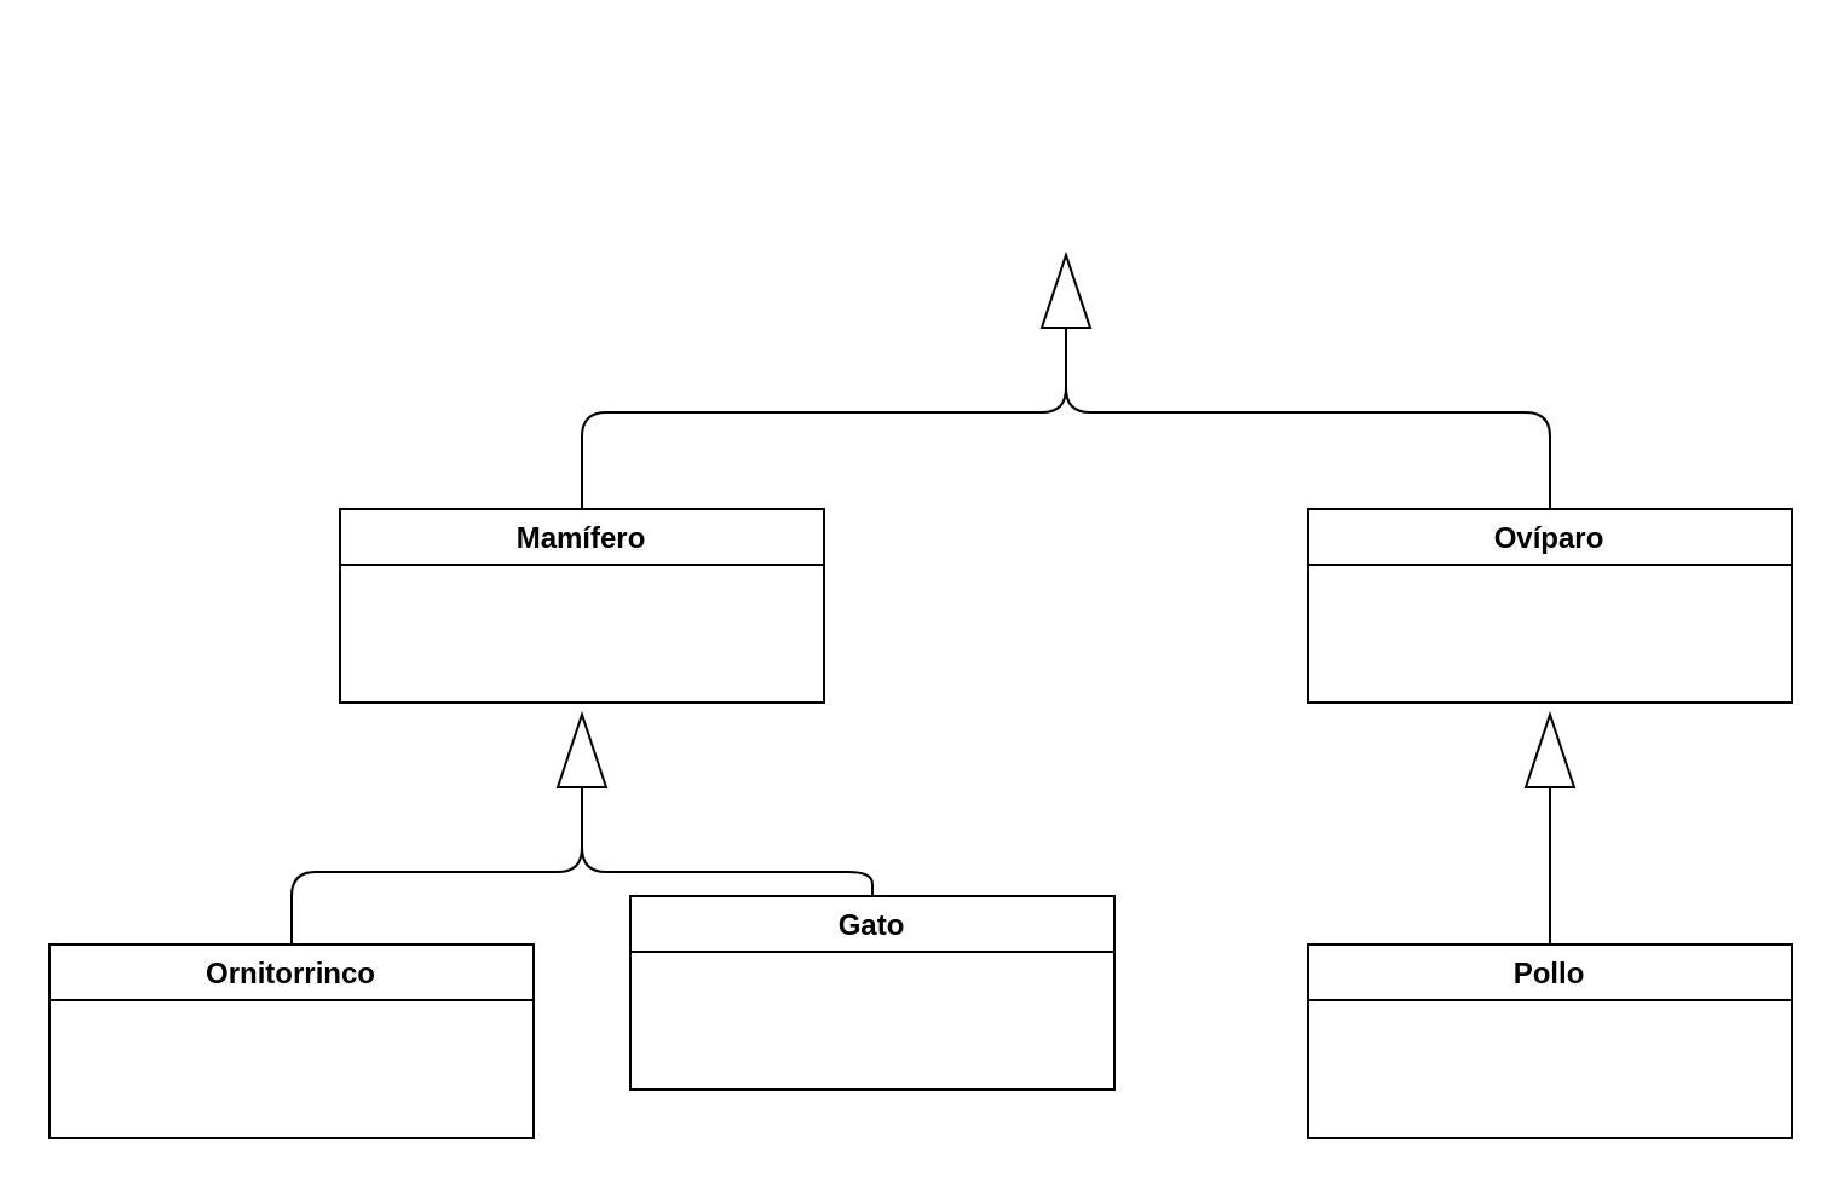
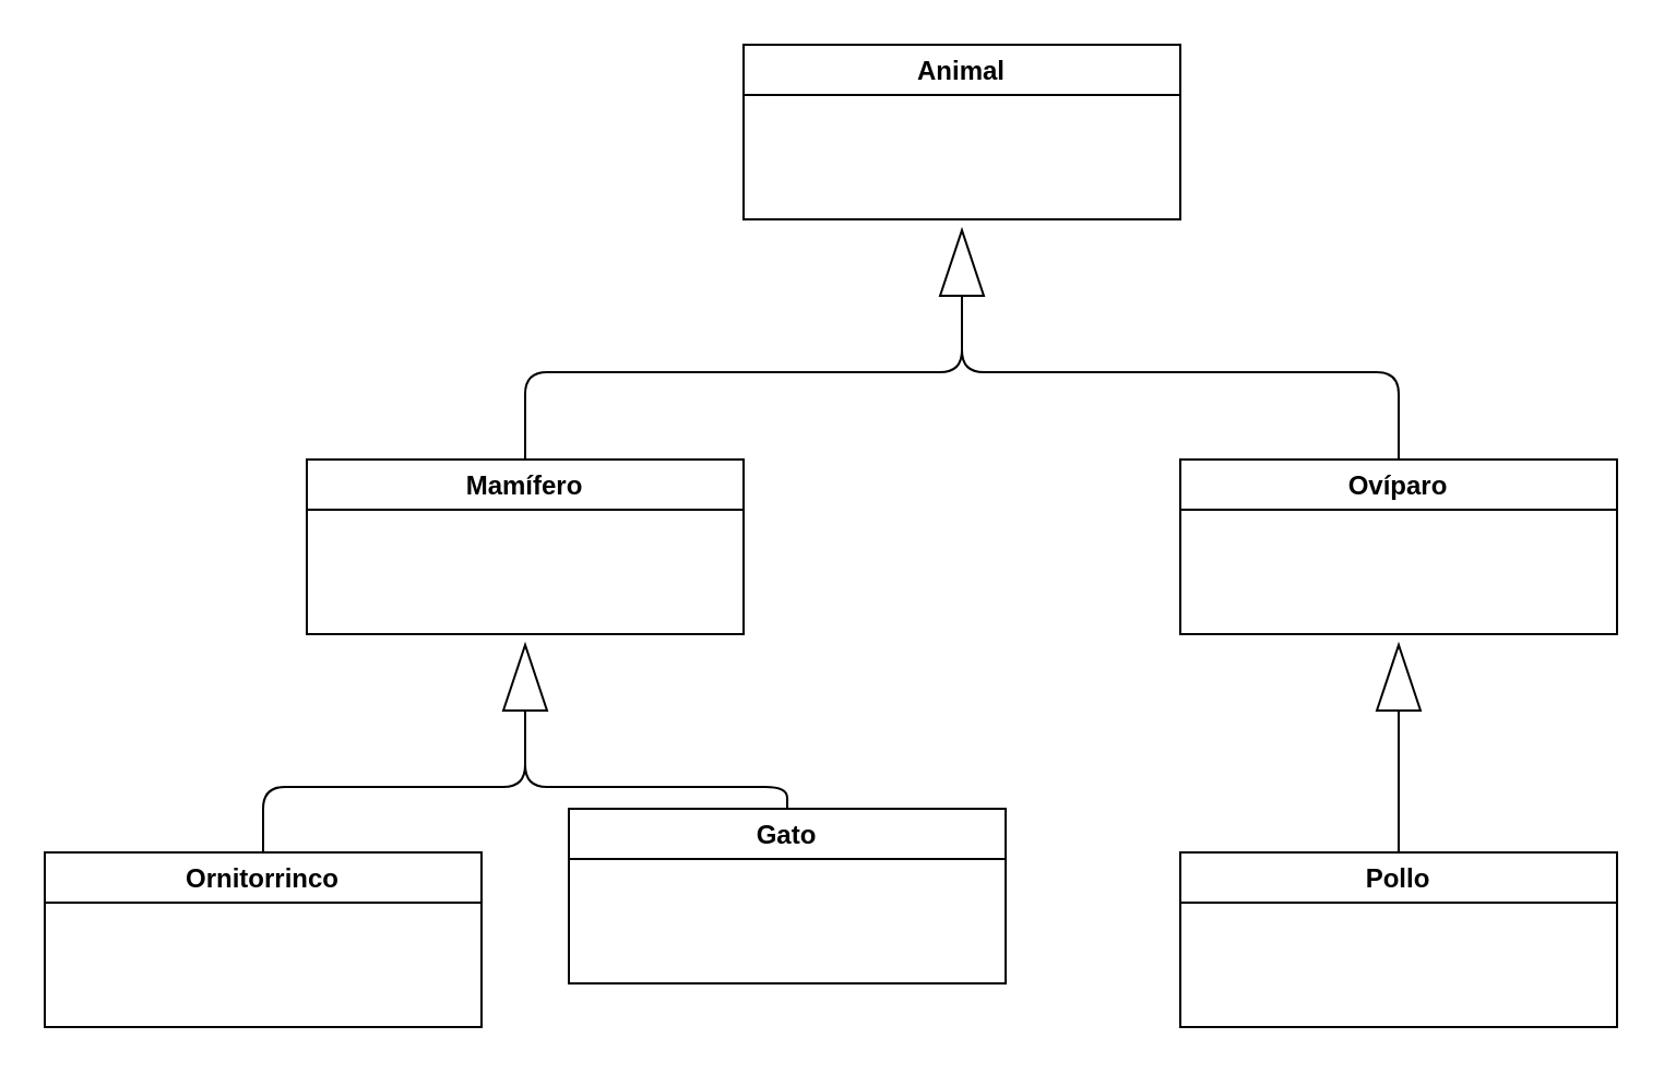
  <mxCell id="0" />
  <mxCell id="1" parent="0" />
+ <mxCell id="2" value="Animal" style="swimlane;" vertex="1" parent="1"><mxGeometry x="340" y="20" width="200" height="80" as="geometry" /></mxCell>
  <mxCell id="3" value="Mamífero" style="swimlane;" vertex="1" parent="1"><mxGeometry x="140" y="210" width="200" height="80" as="geometry" /></mxCell>
  <mxCell id="4" value="Ovíparo" style="swimlane;" vertex="1" parent="1"><mxGeometry x="540" y="210" width="200" height="80" as="geometry" /></mxCell>
  <mxCell id="5" value="" style="triangle;whiteSpace=wrap;html=1;rotation=-90;" vertex="1" parent="1"><mxGeometry x="425" y="110" width="30" height="20" as="geometry" /></mxCell>
  <mxCell id="6" value="" style="endArrow=none;html=1;exitX=0.5;exitY=0;exitDx=0;exitDy=0;entryX=0;entryY=0.5;entryDx=0;entryDy=0;" edge="1" parent="1" source="3" target="5"><mxGeometry width="50" height="50" relative="1" as="geometry"><mxPoint x="390" y="230" as="sourcePoint" /><mxPoint x="440" y="180" as="targetPoint" /><Array as="points"><mxPoint x="240" y="170" /><mxPoint x="440" y="170" /></Array></mxGeometry></mxCell>
  <mxCell id="7" value="" style="endArrow=none;html=1;entryX=0;entryY=0.5;entryDx=0;entryDy=0;exitX=0.5;exitY=0;exitDx=0;exitDy=0;" edge="1" parent="1" source="4" target="5"><mxGeometry width="50" height="50" relative="1" as="geometry"><mxPoint x="390" y="230" as="sourcePoint" /><mxPoint x="440" y="180" as="targetPoint" /><Array as="points"><mxPoint x="640" y="170" /><mxPoint x="440" y="170" /></Array></mxGeometry></mxCell>
  <mxCell id="8" value="Gato" style="swimlane;" vertex="1" parent="1"><mxGeometry x="260" y="370" width="200" height="80" as="geometry" /></mxCell>
  <mxCell id="9" value="Ornitorrinco" style="swimlane;" vertex="1" parent="1"><mxGeometry x="20" y="390" width="200" height="80" as="geometry" /></mxCell>
  <mxCell id="10" value="Pollo" style="swimlane;" vertex="1" parent="1"><mxGeometry x="540" y="390" width="200" height="80" as="geometry" /></mxCell>
  <mxCell id="11" value="" style="triangle;whiteSpace=wrap;html=1;rotation=-90;" vertex="1" parent="1"><mxGeometry x="225" y="300" width="30" height="20" as="geometry" /></mxCell>
  <mxCell id="12" value="" style="triangle;whiteSpace=wrap;html=1;rotation=-90;" vertex="1" parent="1"><mxGeometry x="625" y="300" width="30" height="20" as="geometry" /></mxCell>
  <mxCell id="13" value="" style="endArrow=none;html=1;entryX=0;entryY=0.5;entryDx=0;entryDy=0;exitX=0.5;exitY=0;exitDx=0;exitDy=0;" edge="1" parent="1" source="10" target="12"><mxGeometry width="50" height="50" relative="1" as="geometry"><mxPoint x="420" y="370" as="sourcePoint" /><mxPoint x="470" y="320" as="targetPoint" /></mxGeometry></mxCell>
  <mxCell id="14" value="" style="endArrow=none;html=1;entryX=0;entryY=0.5;entryDx=0;entryDy=0;exitX=0.5;exitY=0;exitDx=0;exitDy=0;" edge="1" parent="1" source="8" target="11"><mxGeometry width="50" height="50" relative="1" as="geometry"><mxPoint x="330" y="370" as="sourcePoint" /><mxPoint x="380" y="320" as="targetPoint" /><Array as="points"><mxPoint x="360" y="360" /><mxPoint x="240" y="360" /></Array></mxGeometry></mxCell>
  <mxCell id="15" value="" style="endArrow=none;html=1;entryX=0;entryY=0.5;entryDx=0;entryDy=0;exitX=0.5;exitY=0;exitDx=0;exitDy=0;" edge="1" parent="1" source="9" target="11"><mxGeometry width="50" height="50" relative="1" as="geometry"><mxPoint x="330" y="370" as="sourcePoint" /><mxPoint x="380" y="320" as="targetPoint" /><Array as="points"><mxPoint x="120" y="360" /><mxPoint x="240" y="360" /></Array></mxGeometry></mxCell>
